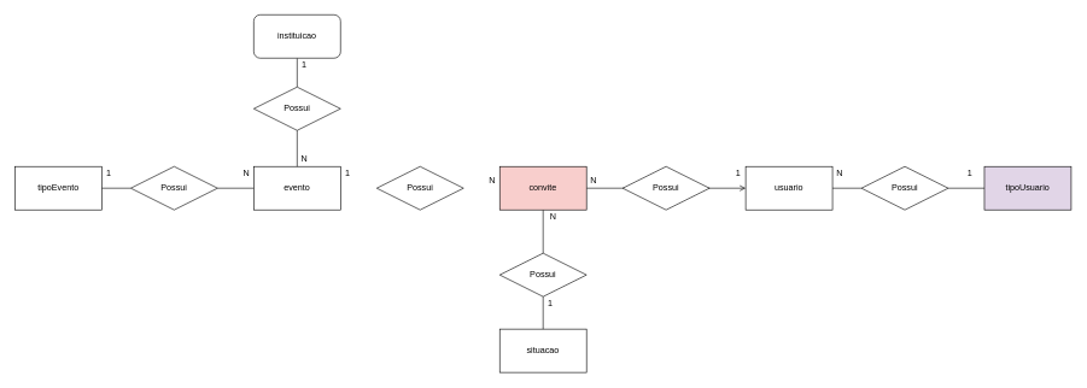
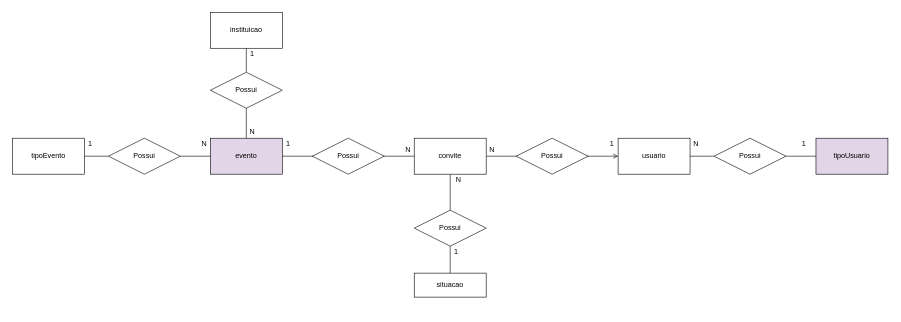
  <mxCell id="0" />
  <mxCell id="1" parent="0" />
  <mxCell id="2" value="" style="edgeStyle=orthogonalEdgeStyle;rounded=0;orthogonalLoop=1;jettySize=auto;html=1;endArrow=none;endFill=0;startArrow=none;" edge="1" parent="1" source="30" target="8"><mxGeometry relative="1" as="geometry" /></mxCell>
  <mxCell id="3" value="usuario" style="rounded=0;whiteSpace=wrap;html=1;" vertex="1" parent="1"><mxGeometry x="1030" y="230" width="120" height="60" as="geometry" /></mxCell>
  <mxCell id="4" style="edgeStyle=orthogonalEdgeStyle;rounded=0;orthogonalLoop=1;jettySize=auto;html=1;entryX=0;entryY=0.5;entryDx=0;entryDy=0;endArrow=open;endFill=0;" edge="1" parent="1" source="6" target="3"><mxGeometry relative="1" as="geometry" /></mxCell>
  <mxCell id="5" value="" style="edgeStyle=orthogonalEdgeStyle;rounded=0;orthogonalLoop=1;jettySize=auto;html=1;endArrow=none;endFill=0;" edge="1" parent="1" source="6" target="34"><mxGeometry relative="1" as="geometry" /></mxCell>
- <mxCell id="6" value="convite" style="rounded=0;whiteSpace=wrap;html=1;fillColor=#f8cecc;" vertex="1" parent="1"><mxGeometry x="690" y="230" width="120" height="60" as="geometry" /></mxCell>
+ <mxCell id="6" value="convite" style="rounded=0;whiteSpace=wrap;html=1;" vertex="1" parent="1"><mxGeometry x="690" y="230" width="120" height="60" as="geometry" /></mxCell>
  <mxCell id="7" value="tipoEvento" style="rounded=0;whiteSpace=wrap;html=1;" vertex="1" parent="1"><mxGeometry x="20" y="230" width="120" height="60" as="geometry" /></mxCell>
  <mxCell id="8" value="tipoUsuario" style="rounded=0;whiteSpace=wrap;html=1;fillColor=#e1d5e7;" vertex="1" parent="1"><mxGeometry x="1360" y="230" width="120" height="60" as="geometry" /></mxCell>
  <mxCell id="9" value="" style="edgeStyle=orthogonalEdgeStyle;rounded=0;orthogonalLoop=1;jettySize=auto;html=1;endArrow=none;endFill=0;startArrow=none;" edge="1" parent="1" source="28" target="7"><mxGeometry relative="1" as="geometry" /></mxCell>
- <mxCell id="11" value="evento" style="rounded=0;whiteSpace=wrap;html=1;" vertex="1" parent="1"><mxGeometry x="350" y="230" width="120" height="60" as="geometry" /></mxCell>
+ <mxCell id="10" style="edgeStyle=orthogonalEdgeStyle;rounded=0;orthogonalLoop=1;jettySize=auto;html=1;entryX=0;entryY=0.5;entryDx=0;entryDy=0;endArrow=none;endFill=0;" edge="1" parent="1" source="11" target="6"><mxGeometry relative="1" as="geometry" /></mxCell>
+ <mxCell id="11" value="evento" style="rounded=0;whiteSpace=wrap;html=1;fillColor=#e1d5e7;" vertex="1" parent="1"><mxGeometry x="350" y="230" width="120" height="60" as="geometry" /></mxCell>
  <mxCell id="12" value="N" style="text;html=1;strokeColor=none;fillColor=none;align=center;verticalAlign=middle;whiteSpace=wrap;rounded=0;" vertex="1" parent="1"><mxGeometry x="800" y="240" width="40" height="20" as="geometry" /></mxCell>
  <mxCell id="13" value="Possui" style="shape=rhombus;perimeter=rhombusPerimeter;whiteSpace=wrap;html=1;align=center;" vertex="1" parent="1"><mxGeometry x="520" y="230" width="120" height="60" as="geometry" /></mxCell>
  <mxCell id="14" value="Possui" style="shape=rhombus;perimeter=rhombusPerimeter;whiteSpace=wrap;html=1;align=center;" vertex="1" parent="1"><mxGeometry x="860" y="230" width="120" height="60" as="geometry" /></mxCell>
  <mxCell id="15" value="1" style="text;html=1;strokeColor=none;fillColor=none;align=center;verticalAlign=middle;whiteSpace=wrap;rounded=0;" vertex="1" parent="1"><mxGeometry x="1000" y="230" width="40" height="20" as="geometry" /></mxCell>
  <mxCell id="16" value="1" style="text;html=1;strokeColor=none;fillColor=none;align=center;verticalAlign=middle;whiteSpace=wrap;rounded=0;" vertex="1" parent="1"><mxGeometry x="1320" y="230" width="40" height="20" as="geometry" /></mxCell>
  <mxCell id="17" value="N" style="text;html=1;strokeColor=none;fillColor=none;align=center;verticalAlign=middle;whiteSpace=wrap;rounded=0;" vertex="1" parent="1"><mxGeometry x="320" y="230" width="40" height="20" as="geometry" /></mxCell>
  <mxCell id="18" value="N" style="text;html=1;strokeColor=none;fillColor=none;align=center;verticalAlign=middle;whiteSpace=wrap;rounded=0;" vertex="1" parent="1"><mxGeometry x="660" y="240" width="40" height="20" as="geometry" /></mxCell>
  <mxCell id="19" value="1" style="text;html=1;strokeColor=none;fillColor=none;align=center;verticalAlign=middle;whiteSpace=wrap;rounded=0;" vertex="1" parent="1"><mxGeometry x="130" y="230" width="40" height="20" as="geometry" /></mxCell>
  <mxCell id="20" value="N" style="text;html=1;strokeColor=none;fillColor=none;align=center;verticalAlign=middle;whiteSpace=wrap;rounded=0;" vertex="1" parent="1"><mxGeometry x="1140" y="230" width="40" height="20" as="geometry" /></mxCell>
  <mxCell id="21" value="1" style="text;html=1;strokeColor=none;fillColor=none;align=center;verticalAlign=middle;whiteSpace=wrap;rounded=0;" vertex="1" parent="1"><mxGeometry x="460" y="230" width="40" height="20" as="geometry" /></mxCell>
  <mxCell id="22" value="" style="edgeStyle=orthogonalEdgeStyle;rounded=0;orthogonalLoop=1;jettySize=auto;html=1;endArrow=none;endFill=0;" edge="1" parent="1" source="23" target="25"><mxGeometry relative="1" as="geometry" /></mxCell>
- <mxCell id="23" value="instituicao" style="whiteSpace=wrap;html=1;rounded=1;" vertex="1" parent="1"><mxGeometry x="350" y="20" width="120" height="60" as="geometry" /></mxCell>
+ <mxCell id="23" value="instituicao" style="rounded=0;whiteSpace=wrap;html=1;" vertex="1" parent="1"><mxGeometry x="350" y="20" width="120" height="60" as="geometry" /></mxCell>
  <mxCell id="24" style="edgeStyle=orthogonalEdgeStyle;rounded=0;orthogonalLoop=1;jettySize=auto;html=1;entryX=0.5;entryY=0;entryDx=0;entryDy=0;endArrow=none;endFill=0;" edge="1" parent="1" source="25" target="11"><mxGeometry relative="1" as="geometry" /></mxCell>
  <mxCell id="25" value="Possui" style="shape=rhombus;perimeter=rhombusPerimeter;whiteSpace=wrap;html=1;align=center;" vertex="1" parent="1"><mxGeometry x="350" y="120" width="120" height="60" as="geometry" /></mxCell>
  <mxCell id="26" value="1" style="text;html=1;strokeColor=none;fillColor=none;align=center;verticalAlign=middle;whiteSpace=wrap;rounded=0;" vertex="1" parent="1"><mxGeometry x="400" y="80" width="40" height="20" as="geometry" /></mxCell>
  <mxCell id="27" value="N" style="text;html=1;strokeColor=none;fillColor=none;align=center;verticalAlign=middle;whiteSpace=wrap;rounded=0;" vertex="1" parent="1"><mxGeometry x="400" y="210" width="40" height="20" as="geometry" /></mxCell>
  <mxCell id="28" value="Possui" style="shape=rhombus;perimeter=rhombusPerimeter;whiteSpace=wrap;html=1;align=center;" vertex="1" parent="1"><mxGeometry x="180" y="230" width="120" height="60" as="geometry" /></mxCell>
  <mxCell id="29" value="" style="edgeStyle=orthogonalEdgeStyle;rounded=0;orthogonalLoop=1;jettySize=auto;html=1;endArrow=none;endFill=0;" edge="1" parent="1" source="11" target="28"><mxGeometry relative="1" as="geometry"><mxPoint x="350" y="260" as="sourcePoint" /><mxPoint x="190" y="260" as="targetPoint" /></mxGeometry></mxCell>
  <mxCell id="30" value="Possui" style="shape=rhombus;perimeter=rhombusPerimeter;whiteSpace=wrap;html=1;align=center;" vertex="1" parent="1"><mxGeometry x="1190" y="230" width="120" height="60" as="geometry" /></mxCell>
  <mxCell id="31" value="" style="edgeStyle=orthogonalEdgeStyle;rounded=0;orthogonalLoop=1;jettySize=auto;html=1;endArrow=none;endFill=0;" edge="1" parent="1" source="3" target="30"><mxGeometry relative="1" as="geometry"><mxPoint x="1150" y="260" as="sourcePoint" /><mxPoint x="1310" y="260" as="targetPoint" /></mxGeometry></mxCell>
- <mxCell id="32" value="situacao" style="rounded=0;whiteSpace=wrap;html=1;" vertex="1" parent="1"><mxGeometry x="690" y="455" width="120" height="60" as="geometry" /></mxCell>
+ <mxCell id="32" value="situacao" style="rounded=0;whiteSpace=wrap;html=1;" vertex="1" parent="1"><mxGeometry x="690" y="455" width="120" height="40" as="geometry" /></mxCell>
  <mxCell id="33" value="" style="edgeStyle=orthogonalEdgeStyle;rounded=0;orthogonalLoop=1;jettySize=auto;html=1;endArrow=none;endFill=0;" edge="1" parent="1" source="34" target="32"><mxGeometry relative="1" as="geometry" /></mxCell>
  <mxCell id="34" value="Possui" style="shape=rhombus;perimeter=rhombusPerimeter;whiteSpace=wrap;html=1;align=center;" vertex="1" parent="1"><mxGeometry x="690" y="350" width="120" height="60" as="geometry" /></mxCell>
  <mxCell id="35" value="1" style="text;html=1;strokeColor=none;fillColor=none;align=center;verticalAlign=middle;whiteSpace=wrap;rounded=0;" vertex="1" parent="1"><mxGeometry x="740" y="410" width="40" height="20" as="geometry" /></mxCell>
  <mxCell id="36" value="N" style="text;html=1;strokeColor=none;fillColor=none;align=center;verticalAlign=middle;whiteSpace=wrap;rounded=0;" vertex="1" parent="1"><mxGeometry x="744" y="290" width="40" height="20" as="geometry" /></mxCell>
